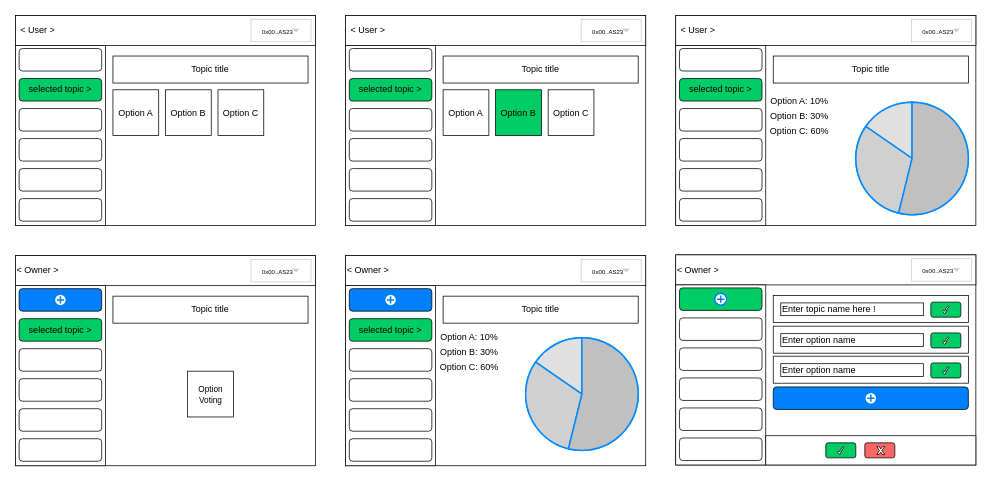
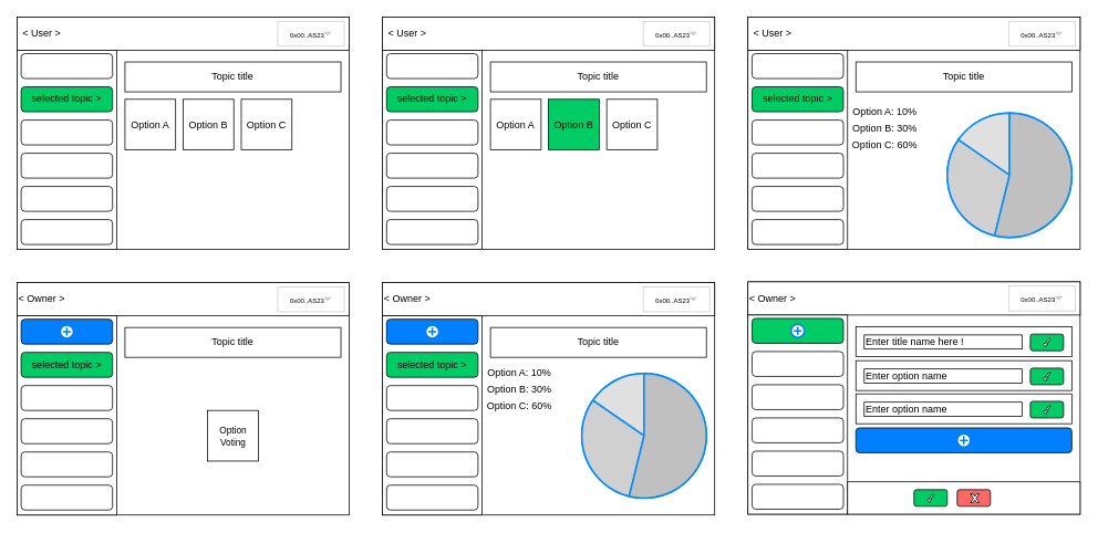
  <mxCell id="0" />
  <mxCell id="1" parent="0" />
  <mxCell id="2" value="" style="rounded=0;whiteSpace=wrap;html=1;" vertex="1" parent="1"><mxGeometry x="20" y="20" width="400" height="280" as="geometry" /></mxCell>
  <mxCell id="3" value="" style="rounded=0;whiteSpace=wrap;html=1;" vertex="1" parent="1"><mxGeometry x="20" y="20" width="400" height="40" as="geometry" /></mxCell>
  <mxCell id="4" value="&amp;lt; User &amp;gt;" style="text;html=1;align=center;verticalAlign=middle;whiteSpace=wrap;rounded=0;" vertex="1" parent="1"><mxGeometry x="20" y="25" width="60" height="30" as="geometry" /></mxCell>
  <mxCell id="5" value="" style="rounded=0;whiteSpace=wrap;html=1;" vertex="1" parent="1"><mxGeometry x="20" y="60" width="120" height="240" as="geometry" /></mxCell>
  <mxCell id="6" value="" style="rounded=1;whiteSpace=wrap;html=1;" vertex="1" parent="1"><mxGeometry x="25" y="264" width="110" height="30" as="geometry" /></mxCell>
  <mxCell id="7" value="" style="rounded=1;whiteSpace=wrap;html=1;" vertex="1" parent="1"><mxGeometry x="25" y="224" width="110" height="30" as="geometry" /></mxCell>
  <mxCell id="8" value="" style="rounded=1;whiteSpace=wrap;html=1;" vertex="1" parent="1"><mxGeometry x="25" y="184" width="110" height="30" as="geometry" /></mxCell>
  <mxCell id="9" value="" style="rounded=1;whiteSpace=wrap;html=1;" vertex="1" parent="1"><mxGeometry x="25" y="144" width="110" height="30" as="geometry" /></mxCell>
  <mxCell id="10" value="selected topic &amp;gt;" style="rounded=1;whiteSpace=wrap;html=1;fillColor=#00CC66;" vertex="1" parent="1"><mxGeometry x="25" y="104" width="110" height="30" as="geometry" /></mxCell>
  <mxCell id="11" value="" style="rounded=1;whiteSpace=wrap;html=1;" vertex="1" parent="1"><mxGeometry x="25" y="64" width="110" height="30" as="geometry" /></mxCell>
  <mxCell id="12" value="Topic title" style="rounded=0;whiteSpace=wrap;html=1;" vertex="1" parent="1"><mxGeometry x="150" y="74" width="260" height="36" as="geometry" /></mxCell>
  <mxCell id="13" value="Option A" style="whiteSpace=wrap;html=1;aspect=fixed;" vertex="1" parent="1"><mxGeometry x="150" y="119" width="61" height="61" as="geometry" /></mxCell>
  <mxCell id="14" value="Option B" style="whiteSpace=wrap;html=1;aspect=fixed;" vertex="1" parent="1"><mxGeometry x="220" y="119" width="61" height="61" as="geometry" /></mxCell>
  <mxCell id="15" value="Option C" style="whiteSpace=wrap;html=1;aspect=fixed;" vertex="1" parent="1"><mxGeometry x="290" y="119" width="61" height="61" as="geometry" /></mxCell>
  <mxCell id="16" value="" style="dashed=0;align=center;fontSize=12;shape=rect;fillColor=#ffffff;strokeColor=#cccccc;whiteSpace=wrap;html=1;" vertex="1" parent="1"><mxGeometry x="334" y="25" width="80" height="30" as="geometry" /></mxCell>
  <mxCell id="17" value="&lt;font style=&quot;font-size: 8px;&quot;&gt;0x00..AS23&lt;/font&gt;" style="text;fontColor=#000000;verticalAlign=middle;spacingLeft=13;fontSize=14;whiteSpace=wrap;html=1;" vertex="1" parent="16"><mxGeometry width="80" height="30" as="geometry" /></mxCell>
  <mxCell id="18" value="" style="dashed=0;html=1;shape=mxgraph.gmdl.triangle;fillColor=#cccccc;strokeColor=none;" vertex="1" parent="16"><mxGeometry x="1" y="0.5" width="10" height="5" relative="1" as="geometry"><mxPoint x="-25" y="-2.5" as="offset" /></mxGeometry></mxCell>
  <mxCell id="19" value="" style="rounded=0;whiteSpace=wrap;html=1;" vertex="1" parent="1"><mxGeometry x="20" y="340" width="400" height="280" as="geometry" /></mxCell>
  <mxCell id="20" value="" style="rounded=0;whiteSpace=wrap;html=1;" vertex="1" parent="1"><mxGeometry x="20" y="340" width="400" height="40" as="geometry" /></mxCell>
  <mxCell id="21" value="&amp;lt; Owner &amp;gt;" style="text;html=1;align=center;verticalAlign=middle;whiteSpace=wrap;rounded=0;" vertex="1" parent="1"><mxGeometry x="20" y="345" width="60" height="30" as="geometry" /></mxCell>
  <mxCell id="22" value="" style="rounded=0;whiteSpace=wrap;html=1;" vertex="1" parent="1"><mxGeometry x="20" y="380" width="120" height="240" as="geometry" /></mxCell>
  <mxCell id="23" value="" style="rounded=1;whiteSpace=wrap;html=1;" vertex="1" parent="1"><mxGeometry x="25" y="584" width="110" height="30" as="geometry" /></mxCell>
  <mxCell id="24" value="" style="rounded=1;whiteSpace=wrap;html=1;" vertex="1" parent="1"><mxGeometry x="25" y="544" width="110" height="30" as="geometry" /></mxCell>
  <mxCell id="25" value="" style="rounded=1;whiteSpace=wrap;html=1;" vertex="1" parent="1"><mxGeometry x="25" y="504" width="110" height="30" as="geometry" /></mxCell>
  <mxCell id="26" value="" style="rounded=1;whiteSpace=wrap;html=1;" vertex="1" parent="1"><mxGeometry x="25" y="464" width="110" height="30" as="geometry" /></mxCell>
  <mxCell id="27" value="selected topic &amp;gt;" style="rounded=1;whiteSpace=wrap;html=1;fillColor=#00CC66;" vertex="1" parent="1"><mxGeometry x="25" y="424" width="110" height="30" as="geometry" /></mxCell>
  <mxCell id="28" value="" style="rounded=1;whiteSpace=wrap;html=1;fillColor=#007FFF;" vertex="1" parent="1"><mxGeometry x="25" y="384" width="110" height="30" as="geometry" /></mxCell>
  <mxCell id="29" value="Topic title" style="rounded=0;whiteSpace=wrap;html=1;" vertex="1" parent="1"><mxGeometry x="150" y="394" width="260" height="36" as="geometry" /></mxCell>
  <mxCell id="30" value="&lt;font style=&quot;font-size: 11px;&quot;&gt;Option Voting&lt;/font&gt;" style="whiteSpace=wrap;html=1;aspect=fixed;" vertex="1" parent="1"><mxGeometry x="249.5" y="494" width="61" height="61" as="geometry" /></mxCell>
  <mxCell id="31" value="" style="dashed=0;align=center;fontSize=12;shape=rect;fillColor=#ffffff;strokeColor=#cccccc;whiteSpace=wrap;html=1;" vertex="1" parent="1"><mxGeometry x="334" y="345" width="80" height="30" as="geometry" /></mxCell>
  <mxCell id="32" value="&lt;font style=&quot;font-size: 8px;&quot;&gt;0x00..AS23&lt;/font&gt;" style="text;fontColor=#000000;verticalAlign=middle;spacingLeft=13;fontSize=14;whiteSpace=wrap;html=1;" vertex="1" parent="31"><mxGeometry width="80" height="30" as="geometry" /></mxCell>
  <mxCell id="33" value="" style="dashed=0;html=1;shape=mxgraph.gmdl.triangle;fillColor=#cccccc;strokeColor=none;" vertex="1" parent="31"><mxGeometry x="1" y="0.5" width="10" height="5" relative="1" as="geometry"><mxPoint x="-25" y="-2.5" as="offset" /></mxGeometry></mxCell>
  <mxCell id="34" value="" style="html=1;verticalLabelPosition=bottom;align=center;labelBackgroundColor=#ffffff;verticalAlign=top;strokeWidth=2;strokeColor=#0080F0;shadow=0;dashed=0;shape=mxgraph.ios7.icons.add;" vertex="1" parent="1"><mxGeometry x="72" y="391" width="16" height="16" as="geometry" /></mxCell>
  <mxCell id="35" value="" style="rounded=0;whiteSpace=wrap;html=1;" vertex="1" parent="1"><mxGeometry x="460" y="340" width="400" height="280" as="geometry" /></mxCell>
  <mxCell id="36" value="" style="rounded=0;whiteSpace=wrap;html=1;" vertex="1" parent="1"><mxGeometry x="460" y="340" width="400" height="40" as="geometry" /></mxCell>
  <mxCell id="37" value="&amp;lt; Owner &amp;gt;" style="text;html=1;align=center;verticalAlign=middle;whiteSpace=wrap;rounded=0;" vertex="1" parent="1"><mxGeometry x="460" y="345" width="60" height="30" as="geometry" /></mxCell>
  <mxCell id="38" value="" style="rounded=0;whiteSpace=wrap;html=1;" vertex="1" parent="1"><mxGeometry x="460" y="380" width="120" height="240" as="geometry" /></mxCell>
  <mxCell id="39" value="" style="rounded=1;whiteSpace=wrap;html=1;" vertex="1" parent="1"><mxGeometry x="465" y="584" width="110" height="30" as="geometry" /></mxCell>
  <mxCell id="40" value="" style="rounded=1;whiteSpace=wrap;html=1;" vertex="1" parent="1"><mxGeometry x="465" y="544" width="110" height="30" as="geometry" /></mxCell>
  <mxCell id="41" value="" style="rounded=1;whiteSpace=wrap;html=1;" vertex="1" parent="1"><mxGeometry x="465" y="504" width="110" height="30" as="geometry" /></mxCell>
  <mxCell id="42" value="" style="rounded=1;whiteSpace=wrap;html=1;" vertex="1" parent="1"><mxGeometry x="465" y="464" width="110" height="30" as="geometry" /></mxCell>
  <mxCell id="43" value="selected topic &amp;gt;" style="rounded=1;whiteSpace=wrap;html=1;fillColor=#00CC66;" vertex="1" parent="1"><mxGeometry x="465" y="424" width="110" height="30" as="geometry" /></mxCell>
  <mxCell id="44" value="" style="rounded=1;whiteSpace=wrap;html=1;fillColor=#007FFF;" vertex="1" parent="1"><mxGeometry x="465" y="384" width="110" height="30" as="geometry" /></mxCell>
  <mxCell id="45" value="Topic title" style="rounded=0;whiteSpace=wrap;html=1;" vertex="1" parent="1"><mxGeometry x="590" y="394" width="260" height="36" as="geometry" /></mxCell>
  <mxCell id="46" value="" style="dashed=0;align=center;fontSize=12;shape=rect;fillColor=#ffffff;strokeColor=#cccccc;whiteSpace=wrap;html=1;" vertex="1" parent="1"><mxGeometry x="774" y="345" width="80" height="30" as="geometry" /></mxCell>
  <mxCell id="47" value="&lt;font style=&quot;font-size: 8px;&quot;&gt;0x00..AS23&lt;/font&gt;" style="text;fontColor=#000000;verticalAlign=middle;spacingLeft=13;fontSize=14;whiteSpace=wrap;html=1;" vertex="1" parent="46"><mxGeometry width="80" height="30" as="geometry" /></mxCell>
  <mxCell id="48" value="" style="dashed=0;html=1;shape=mxgraph.gmdl.triangle;fillColor=#cccccc;strokeColor=none;" vertex="1" parent="46"><mxGeometry x="1" y="0.5" width="10" height="5" relative="1" as="geometry"><mxPoint x="-25" y="-2.5" as="offset" /></mxGeometry></mxCell>
  <mxCell id="49" value="" style="html=1;verticalLabelPosition=bottom;align=center;labelBackgroundColor=#ffffff;verticalAlign=top;strokeWidth=2;strokeColor=#0080F0;shadow=0;dashed=0;shape=mxgraph.ios7.icons.add;" vertex="1" parent="1"><mxGeometry x="512" y="391" width="16" height="16" as="geometry" /></mxCell>
  <mxCell id="50" value="" style="verticalLabelPosition=bottom;shadow=0;dashed=0;align=center;html=1;verticalAlign=top;strokeWidth=1;shape=mxgraph.mockup.graphics.pieChart;strokeColor=#008cff;parts=10,20,35;partColors=#e0e0e0,#d0d0d0,#c0c0c0,#b0b0b0,#a0a0a0;strokeWidth=2;" vertex="1" parent="1"><mxGeometry x="700" y="449.5" width="150" height="150" as="geometry" /></mxCell>
  <mxCell id="51" value="Option A: 10%" style="text;html=1;align=center;verticalAlign=middle;whiteSpace=wrap;rounded=0;" vertex="1" parent="1"><mxGeometry x="570" y="434" width="110" height="30" as="geometry" /></mxCell>
  <mxCell id="52" value="Option B: 30%" style="text;html=1;align=center;verticalAlign=middle;whiteSpace=wrap;rounded=0;" vertex="1" parent="1"><mxGeometry x="570" y="454" width="110" height="30" as="geometry" /></mxCell>
  <mxCell id="53" value="Option C: 60%" style="text;html=1;align=center;verticalAlign=middle;whiteSpace=wrap;rounded=0;" vertex="1" parent="1"><mxGeometry x="570" y="474" width="110" height="30" as="geometry" /></mxCell>
  <mxCell id="54" value="" style="rounded=0;whiteSpace=wrap;html=1;" vertex="1" parent="1"><mxGeometry x="900" y="20" width="400" height="280" as="geometry" /></mxCell>
  <mxCell id="55" value="" style="rounded=0;whiteSpace=wrap;html=1;" vertex="1" parent="1"><mxGeometry x="900" y="20" width="400" height="40" as="geometry" /></mxCell>
  <mxCell id="56" value="&amp;lt; User &amp;gt;" style="text;html=1;align=center;verticalAlign=middle;whiteSpace=wrap;rounded=0;" vertex="1" parent="1"><mxGeometry x="900" y="25" width="60" height="30" as="geometry" /></mxCell>
  <mxCell id="57" value="" style="rounded=0;whiteSpace=wrap;html=1;" vertex="1" parent="1"><mxGeometry x="900" y="60" width="120" height="240" as="geometry" /></mxCell>
  <mxCell id="58" value="" style="rounded=1;whiteSpace=wrap;html=1;" vertex="1" parent="1"><mxGeometry x="905" y="264" width="110" height="30" as="geometry" /></mxCell>
  <mxCell id="59" value="" style="rounded=1;whiteSpace=wrap;html=1;" vertex="1" parent="1"><mxGeometry x="905" y="224" width="110" height="30" as="geometry" /></mxCell>
  <mxCell id="60" value="" style="rounded=1;whiteSpace=wrap;html=1;" vertex="1" parent="1"><mxGeometry x="905" y="184" width="110" height="30" as="geometry" /></mxCell>
  <mxCell id="61" value="" style="rounded=1;whiteSpace=wrap;html=1;" vertex="1" parent="1"><mxGeometry x="905" y="144" width="110" height="30" as="geometry" /></mxCell>
  <mxCell id="62" value="selected topic &amp;gt;" style="rounded=1;whiteSpace=wrap;html=1;fillColor=#00CC66;" vertex="1" parent="1"><mxGeometry x="905" y="104" width="110" height="30" as="geometry" /></mxCell>
  <mxCell id="63" value="" style="rounded=1;whiteSpace=wrap;html=1;" vertex="1" parent="1"><mxGeometry x="905" y="64" width="110" height="30" as="geometry" /></mxCell>
  <mxCell id="64" value="Topic title" style="rounded=0;whiteSpace=wrap;html=1;" vertex="1" parent="1"><mxGeometry x="1030" y="74" width="260" height="36" as="geometry" /></mxCell>
  <mxCell id="65" value="" style="dashed=0;align=center;fontSize=12;shape=rect;fillColor=#ffffff;strokeColor=#cccccc;whiteSpace=wrap;html=1;" vertex="1" parent="1"><mxGeometry x="1214" y="25" width="80" height="30" as="geometry" /></mxCell>
  <mxCell id="66" value="&lt;font style=&quot;font-size: 8px;&quot;&gt;0x00..AS23&lt;/font&gt;" style="text;fontColor=#000000;verticalAlign=middle;spacingLeft=13;fontSize=14;whiteSpace=wrap;html=1;" vertex="1" parent="65"><mxGeometry width="80" height="30" as="geometry" /></mxCell>
  <mxCell id="67" value="" style="dashed=0;html=1;shape=mxgraph.gmdl.triangle;fillColor=#cccccc;strokeColor=none;" vertex="1" parent="65"><mxGeometry x="1" y="0.5" width="10" height="5" relative="1" as="geometry"><mxPoint x="-25" y="-2.5" as="offset" /></mxGeometry></mxCell>
  <mxCell id="68" value="" style="verticalLabelPosition=bottom;shadow=0;dashed=0;align=center;html=1;verticalAlign=top;strokeWidth=1;shape=mxgraph.mockup.graphics.pieChart;strokeColor=#008cff;parts=10,20,35;partColors=#e0e0e0,#d0d0d0,#c0c0c0,#b0b0b0,#a0a0a0;strokeWidth=2;" vertex="1" parent="1"><mxGeometry x="1140" y="135.5" width="150" height="150" as="geometry" /></mxCell>
  <mxCell id="69" value="Option A: 10%" style="text;html=1;align=center;verticalAlign=middle;whiteSpace=wrap;rounded=0;" vertex="1" parent="1"><mxGeometry x="1010" y="120" width="110" height="30" as="geometry" /></mxCell>
  <mxCell id="70" value="Option B: 30%" style="text;html=1;align=center;verticalAlign=middle;whiteSpace=wrap;rounded=0;" vertex="1" parent="1"><mxGeometry x="1010" y="140" width="110" height="30" as="geometry" /></mxCell>
  <mxCell id="71" value="Option C: 60%" style="text;html=1;align=center;verticalAlign=middle;whiteSpace=wrap;rounded=0;" vertex="1" parent="1"><mxGeometry x="1010" y="160" width="110" height="30" as="geometry" /></mxCell>
  <mxCell id="72" value="" style="rounded=0;whiteSpace=wrap;html=1;" vertex="1" parent="1"><mxGeometry x="900" y="339" width="400" height="280" as="geometry" /></mxCell>
  <mxCell id="73" value="" style="rounded=0;whiteSpace=wrap;html=1;" vertex="1" parent="1"><mxGeometry x="900" y="339" width="400" height="40" as="geometry" /></mxCell>
  <mxCell id="74" value="&amp;lt; Owner &amp;gt;" style="text;html=1;align=center;verticalAlign=middle;whiteSpace=wrap;rounded=0;" vertex="1" parent="1"><mxGeometry x="900" y="344" width="60" height="30" as="geometry" /></mxCell>
  <mxCell id="75" value="" style="rounded=0;whiteSpace=wrap;html=1;" vertex="1" parent="1"><mxGeometry x="900" y="379" width="120" height="240" as="geometry" /></mxCell>
  <mxCell id="76" value="" style="rounded=1;whiteSpace=wrap;html=1;" vertex="1" parent="1"><mxGeometry x="905" y="583" width="110" height="30" as="geometry" /></mxCell>
  <mxCell id="77" value="" style="rounded=1;whiteSpace=wrap;html=1;" vertex="1" parent="1"><mxGeometry x="905" y="543" width="110" height="30" as="geometry" /></mxCell>
  <mxCell id="78" value="" style="rounded=1;whiteSpace=wrap;html=1;" vertex="1" parent="1"><mxGeometry x="905" y="503" width="110" height="30" as="geometry" /></mxCell>
  <mxCell id="79" value="" style="rounded=1;whiteSpace=wrap;html=1;" vertex="1" parent="1"><mxGeometry x="905" y="463" width="110" height="30" as="geometry" /></mxCell>
  <mxCell id="80" value="" style="rounded=1;whiteSpace=wrap;html=1;" vertex="1" parent="1"><mxGeometry x="905" y="423" width="110" height="30" as="geometry" /></mxCell>
  <mxCell id="81" value="" style="rounded=1;whiteSpace=wrap;html=1;fillColor=#00CC66;" vertex="1" parent="1"><mxGeometry x="905" y="383" width="110" height="30" as="geometry" /></mxCell>
  <mxCell id="82" value="" style="rounded=0;whiteSpace=wrap;html=1;" vertex="1" parent="1"><mxGeometry x="1030" y="393" width="260" height="36" as="geometry" /></mxCell>
  <mxCell id="83" value="" style="dashed=0;align=center;fontSize=12;shape=rect;fillColor=#ffffff;strokeColor=#cccccc;whiteSpace=wrap;html=1;" vertex="1" parent="1"><mxGeometry x="1214" y="344" width="80" height="30" as="geometry" /></mxCell>
  <mxCell id="84" value="&lt;font style=&quot;font-size: 8px;&quot;&gt;0x00..AS23&lt;/font&gt;" style="text;fontColor=#000000;verticalAlign=middle;spacingLeft=13;fontSize=14;whiteSpace=wrap;html=1;" vertex="1" parent="83"><mxGeometry width="80" height="30" as="geometry" /></mxCell>
  <mxCell id="85" value="" style="dashed=0;html=1;shape=mxgraph.gmdl.triangle;fillColor=#cccccc;strokeColor=none;" vertex="1" parent="83"><mxGeometry x="1" y="0.5" width="10" height="5" relative="1" as="geometry"><mxPoint x="-25" y="-2.5" as="offset" /></mxGeometry></mxCell>
  <mxCell id="86" value="" style="html=1;verticalLabelPosition=bottom;align=center;labelBackgroundColor=#ffffff;verticalAlign=top;strokeWidth=2;strokeColor=#0080F0;shadow=0;dashed=0;shape=mxgraph.ios7.icons.add;" vertex="1" parent="1"><mxGeometry x="952" y="390" width="16" height="16" as="geometry" /></mxCell>
- <mxCell id="87" value="Enter topic name here !" style="rounded=0;whiteSpace=wrap;html=1;align=left;" vertex="1" parent="1"><mxGeometry x="1040" y="403" width="190" height="17" as="geometry" /></mxCell>
+ <mxCell id="87" value="Enter title name here !" style="rounded=0;whiteSpace=wrap;html=1;align=left;" vertex="1" parent="1"><mxGeometry x="1040" y="403" width="190" height="17" as="geometry" /></mxCell>
  <mxCell id="88" value="" style="rounded=1;whiteSpace=wrap;html=1;fillColor=#00CC66;" vertex="1" parent="1"><mxGeometry x="1240" y="402" width="40" height="20" as="geometry" /></mxCell>
  <mxCell id="89" value="" style="verticalLabelPosition=bottom;verticalAlign=top;html=1;shape=mxgraph.basic.tick" vertex="1" parent="1"><mxGeometry x="1255.75" y="407" width="8.5" height="10" as="geometry" /></mxCell>
  <mxCell id="90" value="" style="rounded=0;whiteSpace=wrap;html=1;" vertex="1" parent="1"><mxGeometry x="1030" y="434" width="260" height="36" as="geometry" /></mxCell>
  <mxCell id="91" value="Enter option name" style="rounded=0;whiteSpace=wrap;html=1;align=left;" vertex="1" parent="1"><mxGeometry x="1040" y="444" width="190" height="17" as="geometry" /></mxCell>
  <mxCell id="92" value="" style="rounded=1;whiteSpace=wrap;html=1;fillColor=#00CC66;" vertex="1" parent="1"><mxGeometry x="1240" y="443" width="40" height="20" as="geometry" /></mxCell>
  <mxCell id="93" value="" style="verticalLabelPosition=bottom;verticalAlign=top;html=1;shape=mxgraph.basic.tick" vertex="1" parent="1"><mxGeometry x="1255.75" y="448" width="8.5" height="10" as="geometry" /></mxCell>
  <mxCell id="94" value="" style="rounded=0;whiteSpace=wrap;html=1;" vertex="1" parent="1"><mxGeometry x="1030" y="474" width="260" height="36" as="geometry" /></mxCell>
  <mxCell id="95" value="Enter option name" style="rounded=0;whiteSpace=wrap;html=1;align=left;" vertex="1" parent="1"><mxGeometry x="1040" y="484" width="190" height="17" as="geometry" /></mxCell>
  <mxCell id="96" value="" style="rounded=1;whiteSpace=wrap;html=1;fillColor=#00CC66;" vertex="1" parent="1"><mxGeometry x="1240" y="483" width="40" height="20" as="geometry" /></mxCell>
  <mxCell id="97" value="" style="verticalLabelPosition=bottom;verticalAlign=top;html=1;shape=mxgraph.basic.tick" vertex="1" parent="1"><mxGeometry x="1255.75" y="488" width="8.5" height="10" as="geometry" /></mxCell>
  <mxCell id="98" value="" style="rounded=1;whiteSpace=wrap;html=1;fillColor=#007FFF;" vertex="1" parent="1"><mxGeometry x="1030" y="515" width="260" height="30" as="geometry" /></mxCell>
  <mxCell id="99" value="" style="html=1;verticalLabelPosition=bottom;align=center;labelBackgroundColor=#ffffff;verticalAlign=top;strokeWidth=2;strokeColor=#0080F0;shadow=0;dashed=0;shape=mxgraph.ios7.icons.add;" vertex="1" parent="1"><mxGeometry x="1152" y="522" width="16" height="16" as="geometry" /></mxCell>
  <mxCell id="100" value="" style="rounded=0;whiteSpace=wrap;html=1;" vertex="1" parent="1"><mxGeometry x="1020" y="580" width="280" height="39" as="geometry" /></mxCell>
  <mxCell id="101" value="" style="rounded=1;whiteSpace=wrap;html=1;fillColor=#00CC66;" vertex="1" parent="1"><mxGeometry x="1100" y="589.5" width="40" height="20" as="geometry" /></mxCell>
  <mxCell id="102" value="" style="verticalLabelPosition=bottom;verticalAlign=top;html=1;shape=mxgraph.basic.tick" vertex="1" parent="1"><mxGeometry x="1115.75" y="594.5" width="8.5" height="10" as="geometry" /></mxCell>
  <mxCell id="103" value="" style="rounded=1;whiteSpace=wrap;html=1;fillColor=#FF6666;" vertex="1" parent="1"><mxGeometry x="1152" y="589.5" width="40" height="20" as="geometry" /></mxCell>
  <mxCell id="104" value="" style="verticalLabelPosition=bottom;verticalAlign=top;html=1;shape=mxgraph.basic.x" vertex="1" parent="1"><mxGeometry x="1168" y="594.5" width="10.5" height="10.5" as="geometry" /></mxCell>
  <mxCell id="105" value="" style="rounded=0;whiteSpace=wrap;html=1;" vertex="1" parent="1"><mxGeometry x="460" y="20" width="400" height="280" as="geometry" /></mxCell>
  <mxCell id="106" value="" style="rounded=0;whiteSpace=wrap;html=1;" vertex="1" parent="1"><mxGeometry x="460" y="20" width="400" height="40" as="geometry" /></mxCell>
  <mxCell id="107" value="&amp;lt; User &amp;gt;" style="text;html=1;align=center;verticalAlign=middle;whiteSpace=wrap;rounded=0;" vertex="1" parent="1"><mxGeometry x="460" y="25" width="60" height="30" as="geometry" /></mxCell>
  <mxCell id="108" value="" style="rounded=0;whiteSpace=wrap;html=1;" vertex="1" parent="1"><mxGeometry x="460" y="60" width="120" height="240" as="geometry" /></mxCell>
  <mxCell id="109" value="" style="rounded=1;whiteSpace=wrap;html=1;" vertex="1" parent="1"><mxGeometry x="465" y="264" width="110" height="30" as="geometry" /></mxCell>
  <mxCell id="110" value="" style="rounded=1;whiteSpace=wrap;html=1;" vertex="1" parent="1"><mxGeometry x="465" y="224" width="110" height="30" as="geometry" /></mxCell>
  <mxCell id="111" value="" style="rounded=1;whiteSpace=wrap;html=1;" vertex="1" parent="1"><mxGeometry x="465" y="184" width="110" height="30" as="geometry" /></mxCell>
  <mxCell id="112" value="" style="rounded=1;whiteSpace=wrap;html=1;" vertex="1" parent="1"><mxGeometry x="465" y="144" width="110" height="30" as="geometry" /></mxCell>
  <mxCell id="113" value="selected topic &amp;gt;" style="rounded=1;whiteSpace=wrap;html=1;fillColor=#00CC66;" vertex="1" parent="1"><mxGeometry x="465" y="104" width="110" height="30" as="geometry" /></mxCell>
  <mxCell id="114" value="" style="rounded=1;whiteSpace=wrap;html=1;" vertex="1" parent="1"><mxGeometry x="465" y="64" width="110" height="30" as="geometry" /></mxCell>
  <mxCell id="115" value="Topic title" style="rounded=0;whiteSpace=wrap;html=1;" vertex="1" parent="1"><mxGeometry x="590" y="74" width="260" height="36" as="geometry" /></mxCell>
  <mxCell id="116" value="Option A" style="whiteSpace=wrap;html=1;aspect=fixed;" vertex="1" parent="1"><mxGeometry x="590" y="119" width="61" height="61" as="geometry" /></mxCell>
  <mxCell id="117" value="Option B" style="whiteSpace=wrap;html=1;aspect=fixed;fillColor=#00CC66;" vertex="1" parent="1"><mxGeometry x="660" y="119" width="61" height="61" as="geometry" /></mxCell>
  <mxCell id="118" value="Option C" style="whiteSpace=wrap;html=1;aspect=fixed;" vertex="1" parent="1"><mxGeometry x="730" y="119" width="61" height="61" as="geometry" /></mxCell>
  <mxCell id="119" value="" style="dashed=0;align=center;fontSize=12;shape=rect;fillColor=#ffffff;strokeColor=#cccccc;whiteSpace=wrap;html=1;" vertex="1" parent="1"><mxGeometry x="774" y="25" width="80" height="30" as="geometry" /></mxCell>
  <mxCell id="120" value="&lt;font style=&quot;font-size: 8px;&quot;&gt;0x00..AS23&lt;/font&gt;" style="text;fontColor=#000000;verticalAlign=middle;spacingLeft=13;fontSize=14;whiteSpace=wrap;html=1;" vertex="1" parent="119"><mxGeometry width="80" height="30" as="geometry" /></mxCell>
  <mxCell id="121" value="" style="dashed=0;html=1;shape=mxgraph.gmdl.triangle;fillColor=#cccccc;strokeColor=none;" vertex="1" parent="119"><mxGeometry x="1" y="0.5" width="10" height="5" relative="1" as="geometry"><mxPoint x="-25" y="-2.5" as="offset" /></mxGeometry></mxCell>
